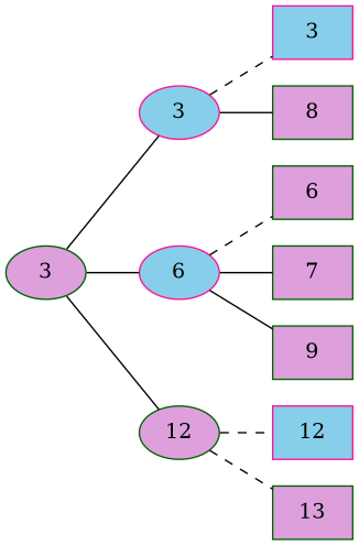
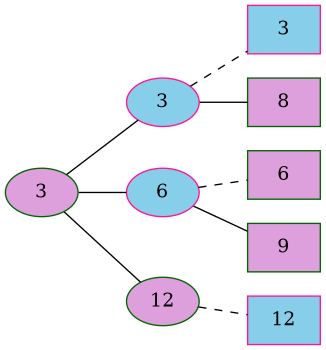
  digraph {
    ordering=out
    rankdir=LR
    node [color=darkgreen fillcolor=plum style=filled shape=box]
    edge [dir=none style=solid]
    n1 [label=3 shape=""]
    n2 [color=deeppink fillcolor=skyblue label=3 shape=""]
    n3 [color=deeppink fillcolor=skyblue label=6 shape=""]
    n4 [label=12 shape=""]
    3 [color=deeppink fillcolor=skyblue]
    n6 [label=8]
    6
-   7
    9
    12 [color=deeppink fillcolor=skyblue]
-   13
    n1 -> n2
    n1 -> n3
    n1 -> n4
    n2 -> 3 [style=dashed]
    n2 -> n6
    n3 -> 6 [style=dashed]
-   n3 -> 7
    n3 -> 9
    n4 -> 12 [style=dashed]
-   n4 -> 13 [style=dashed]
  }
